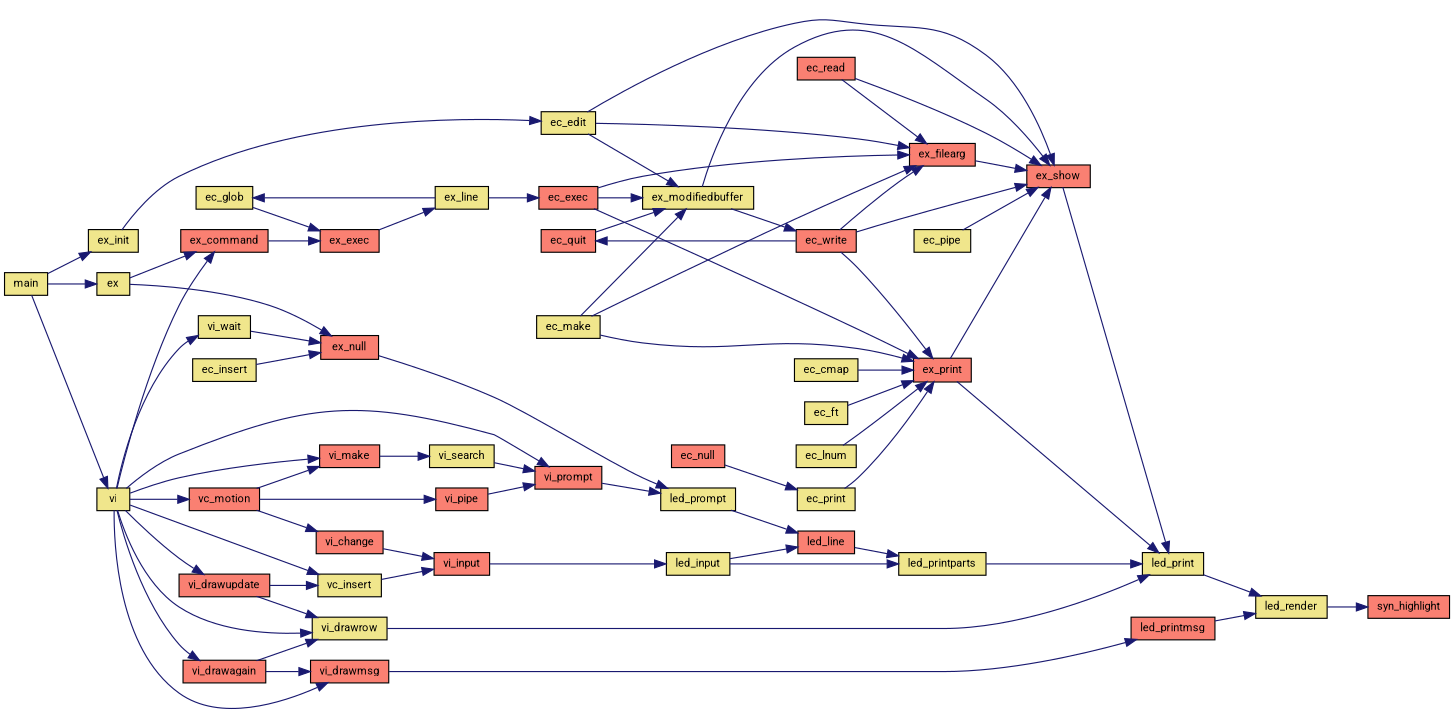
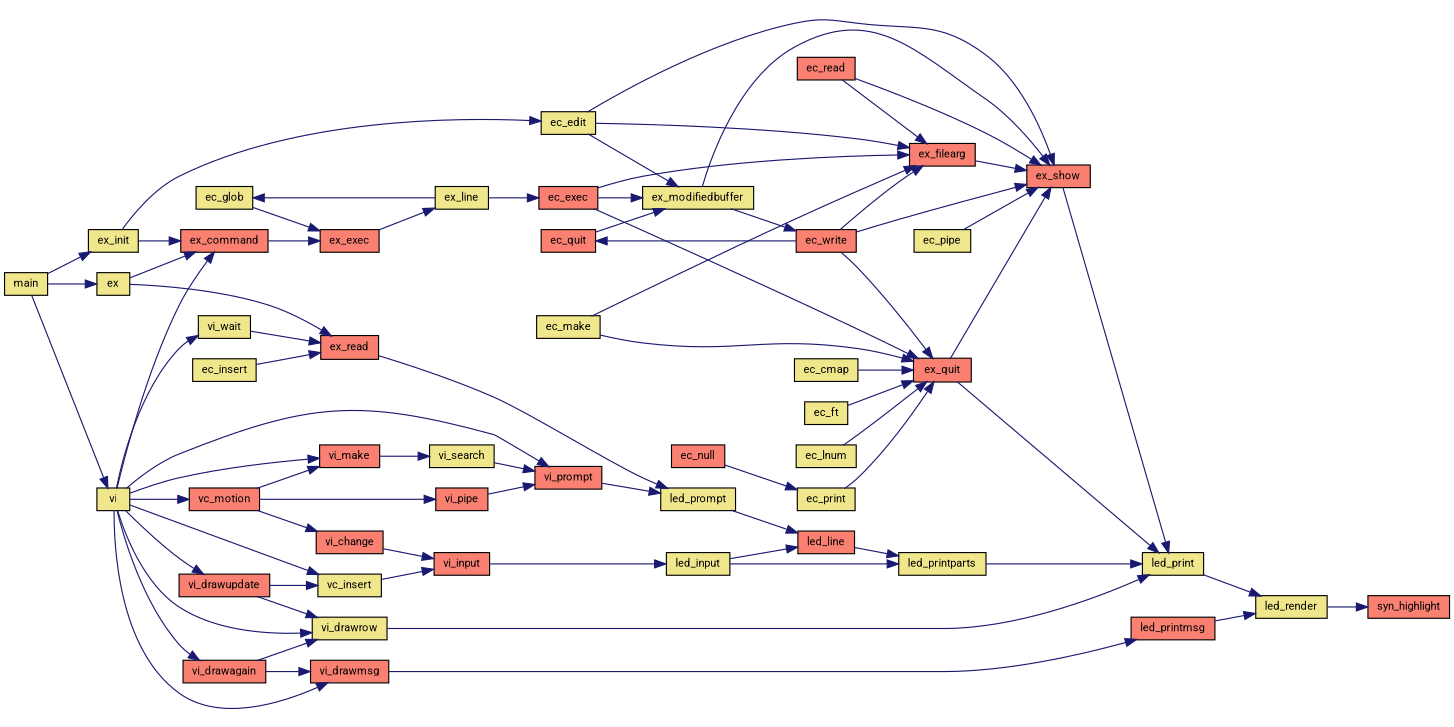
  digraph {
    fontname=Roboto
    rankdir=RL
    node [color=black fillcolor=khaki fontname=Roboto fontsize=10 shape=record style=filled]
    edge [color=midnightblue dir=back fontname=Roboto fontsize=10 labelfontname=Helvetica labelfontsize=10 style=solid]
    n1 [fillcolor=salmon fontcolor=black height=0.2 label=syn_highlight width=0.4]
    n2 [height=0.2 label=led_render width=0.4]
    n3 [height=0.2 label=led_print width=0.4]
    n4 [fillcolor=salmon height=0.2 label=led_printmsg width=0.4]
-   n5 [fillcolor=salmon height=0.2 label=ex_print width=0.4]
+   n5 [fillcolor=salmon height=0.2 label=ex_quit width=0.4]
    n6 [fillcolor=salmon height=0.2 label=ex_show width=0.4]
    n7 [height=0.2 label=led_printparts width=0.4]
    n8 [height=0.2 label=vi_drawrow width=0.4]
    n9 [fillcolor=salmon height=0.2 label=vi_drawmsg width=0.4]
    n10 [height=0.2 label=ec_cmap width=0.4]
    n11 [fillcolor=salmon height=0.2 label=ec_exec width=0.4]
    n12 [height=0.2 label=ec_ft width=0.4]
    n13 [height=0.2 label=ec_lnum width=0.4]
    n14 [height=0.2 label=ec_make width=0.4]
    n15 [height=0.2 label=ec_print width=0.4]
    n16 [fillcolor=salmon height=0.2 label=ec_write width=0.4]
    n17 [height=0.2 label=ex_modifiedbuffer width=0.4]
    n18 [height=0.2 label=ec_edit width=0.4]
    n19 [fillcolor=salmon height=0.2 label=ec_read width=0.4]
    n20 [height=0.2 label=ec_pipe width=0.4]
    n21 [fillcolor=salmon height=0.2 label=ex_filearg width=0.4]
    n22 [height=0.2 label=led_input width=0.4]
    n23 [fillcolor=salmon height=0.2 label=led_line width=0.4]
    n24 [height=0.2 label=vi width=0.4]
    n25 [fillcolor=salmon height=0.2 label=vi_drawagain width=0.4]
    n26 [fillcolor=salmon height=0.2 label=vi_drawupdate width=0.4]
    n27 [height=0.2 label=ex_line width=0.4]
    n28 [fillcolor=salmon height=0.2 label=ec_null width=0.4]
    n29 [fillcolor=salmon height=0.2 label=ex_exec width=0.4]
    n30 [height=0.2 label=ec_glob width=0.4]
    n31 [fillcolor=salmon height=0.2 label=ex_command width=0.4]
    n32 [height=0.2 label=ex width=0.4]
    n33 [height=0.2 label=ex_init width=0.4]
    n34 [height=0.2 label=main width=0.4]
    n35 [fillcolor=salmon height=0.2 label=ec_quit width=0.4]
    n36 [fillcolor=salmon height=0.2 label=vi_input width=0.4]
    n37 [height=0.2 label=led_prompt width=0.4]
    n38 [height=0.2 label=vc_insert width=0.4]
    n39 [fillcolor=salmon height=0.2 label=vi_change width=0.4]
    n40 [fillcolor=salmon height=0.2 label=vc_motion width=0.4]
-   n41 [fillcolor=salmon height=0.2 label=ex_null width=0.4]
+   n41 [fillcolor=salmon height=0.2 label=ex_read width=0.4]
    n42 [fillcolor=salmon height=0.2 label=vi_prompt width=0.4]
    n43 [height=0.2 label=ec_insert width=0.4]
    n44 [height=0.2 label=vi_wait width=0.4]
    n45 [fillcolor=salmon height=0.2 label=vi_pipe width=0.4]
    n46 [height=0.2 label=vi_search width=0.4]
    n47 [fillcolor=salmon height=0.2 label=vi_make width=0.4]
    n1 -> n2
    n2 -> n3
    n2 -> n4
    n3 -> n5
    n3 -> n6
    n3 -> n7
    n3 -> n8
    n4 -> n9
    n5 -> n10
    n5 -> n11
    n5 -> n12
    n5 -> n13
    n5 -> n14
    n5 -> n15
    n5 -> n16
    n6 -> n5
    n6 -> n16
    n6 -> n17
    n6 -> n18
    n6 -> n19
    n6 -> n20
    n6 -> n21
    n7 -> n22
    n7 -> n23
    n8 -> n24
    n8 -> n25
    n8 -> n26
    n9 -> n24
    n9 -> n25
    n11 -> n27
    n15 -> n28
    n16 -> n17
    n17 -> n11
-   n17 -> n14
    n17 -> n18
    n17 -> n35
    n18 -> n33
    n21 -> n11
    n21 -> n14
    n21 -> n16
    n21 -> n18
    n21 -> n19
    n22 -> n36
    n23 -> n22
    n23 -> n37
    n24 -> n34
    n25 -> n24
    n26 -> n24
    n27 -> n29
    n29 -> n30
    n29 -> n31
    n30 -> n27
    n31 -> n24
    n31 -> n32
+   n31 -> n33
    n32 -> n34
    n33 -> n34
    n35 -> n16
    n36 -> n38
    n36 -> n39
    n37 -> n41
    n37 -> n42
    n38 -> n24
    n38 -> n26
    n39 -> n40
    n40 -> n24
    n41 -> n32
    n41 -> n43
    n41 -> n44
    n42 -> n24
    n42 -> n45
    n42 -> n46
    n44 -> n24
    n45 -> n40
    n46 -> n47
    n47 -> n24
    n47 -> n40
  }
